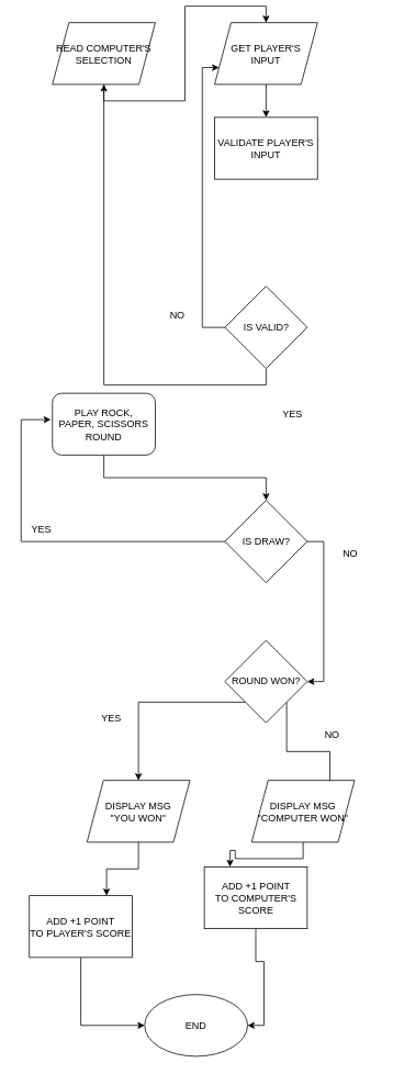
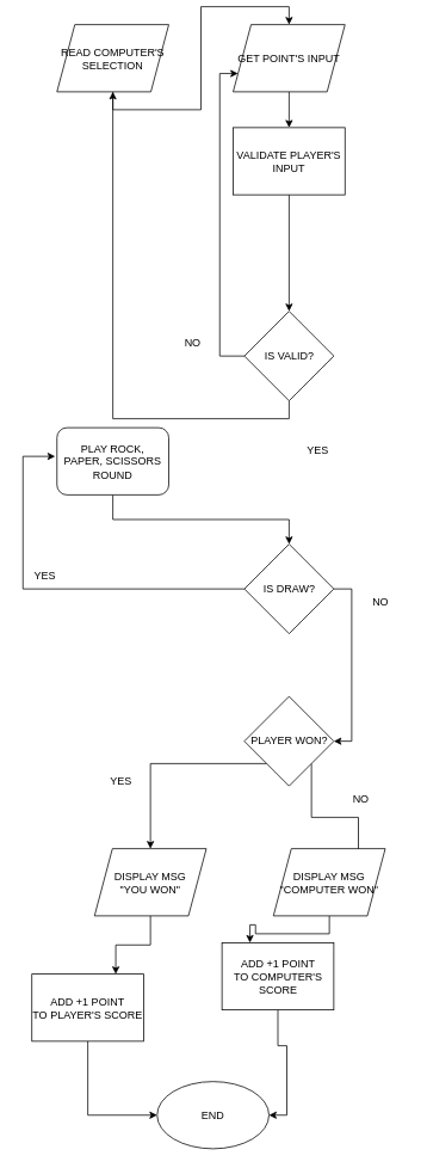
  <mxCell id="0" />
  <mxCell id="1" parent="0" />
  <mxCell id="2" style="edgeStyle=orthogonalEdgeStyle;rounded=0;orthogonalLoop=1;jettySize=auto;html=1;exitX=0.5;exitY=1;exitDx=0;exitDy=0;" edge="1" parent="1" source="3" target="5"><mxGeometry relative="1" as="geometry" /></mxCell>
- <mxCell id="3" value="GET PLAYER'S INPUT" style="shape=parallelogram;perimeter=parallelogramPerimeter;whiteSpace=wrap;html=1;fixedSize=1;" vertex="1" parent="1"><mxGeometry x="260" y="20" width="125" height="75" as="geometry" /></mxCell>
+ <mxCell id="3" value="GET POINT'S INPUT" style="shape=parallelogram;perimeter=parallelogramPerimeter;whiteSpace=wrap;html=1;fixedSize=1;" vertex="1" parent="1"><mxGeometry x="260" y="20" width="125" height="75" as="geometry" /></mxCell>
+ <mxCell id="4" style="edgeStyle=orthogonalEdgeStyle;rounded=0;orthogonalLoop=1;jettySize=auto;html=1;exitX=0.5;exitY=1;exitDx=0;exitDy=0;entryX=0.5;entryY=0;entryDx=0;entryDy=0;" edge="1" parent="1" source="5" target="8"><mxGeometry relative="1" as="geometry" /></mxCell>
  <mxCell id="5" value="VALIDATE PLAYER'S INPUT" style="rounded=0;whiteSpace=wrap;html=1;" vertex="1" parent="1"><mxGeometry x="260" y="135" width="125" height="75" as="geometry" /></mxCell>
  <mxCell id="6" style="edgeStyle=orthogonalEdgeStyle;rounded=0;orthogonalLoop=1;jettySize=auto;html=1;exitX=0;exitY=0.5;exitDx=0;exitDy=0;entryX=0;entryY=0.75;entryDx=0;entryDy=0;" edge="1" parent="1" source="8" target="3"><mxGeometry relative="1" as="geometry"><Array as="points"><mxPoint x="245" y="390" /><mxPoint x="245" y="75" /></Array></mxGeometry></mxCell>
  <mxCell id="7" style="edgeStyle=orthogonalEdgeStyle;rounded=0;orthogonalLoop=1;jettySize=auto;html=1;exitX=0.5;exitY=1;exitDx=0;exitDy=0;" edge="1" parent="1" source="8" target="10"><mxGeometry relative="1" as="geometry" /></mxCell>
  <mxCell id="8" value="IS VALID?" style="rhombus;whiteSpace=wrap;html=1;" vertex="1" parent="1"><mxGeometry x="272.5" y="340" width="100" height="100" as="geometry" /></mxCell>
  <mxCell id="9" style="edgeStyle=orthogonalEdgeStyle;rounded=0;orthogonalLoop=1;jettySize=auto;html=1;exitX=0.5;exitY=1;exitDx=0;exitDy=0;entryX=0.5;entryY=0;entryDx=0;entryDy=0;" edge="1" parent="1" source="10" target="3"><mxGeometry relative="1" as="geometry" /></mxCell>
  <mxCell id="10" value="READ COMPUTER'S SELECTION" style="shape=parallelogram;perimeter=parallelogramPerimeter;whiteSpace=wrap;html=1;fixedSize=1;" vertex="1" parent="1"><mxGeometry x="63" y="20" width="125" height="75" as="geometry" /></mxCell>
  <mxCell id="11" value="NO" style="text;html=1;strokeColor=none;fillColor=none;align=center;verticalAlign=middle;whiteSpace=wrap;rounded=0;" vertex="1" parent="1"><mxGeometry x="185" y="360" width="60" height="30" as="geometry" /></mxCell>
  <mxCell id="12" style="edgeStyle=orthogonalEdgeStyle;rounded=0;orthogonalLoop=1;jettySize=auto;html=1;exitX=0.5;exitY=1;exitDx=0;exitDy=0;entryX=0.5;entryY=0;entryDx=0;entryDy=0;" edge="1" parent="1" source="13" target="17"><mxGeometry relative="1" as="geometry" /></mxCell>
  <mxCell id="13" value="PLAY ROCK,&lt;br&gt;PAPER, SCISSORS&lt;br&gt;ROUND" style="whiteSpace=wrap;html=1;rounded=1;" vertex="1" parent="1"><mxGeometry x="63" y="470" width="125" height="75" as="geometry" /></mxCell>
  <mxCell id="14" value="YES" style="text;html=1;strokeColor=none;fillColor=none;align=center;verticalAlign=middle;whiteSpace=wrap;rounded=0;" vertex="1" parent="1"><mxGeometry x="20" y="620" width="60" height="30" as="geometry" /></mxCell>
  <mxCell id="15" style="edgeStyle=orthogonalEdgeStyle;rounded=0;orthogonalLoop=1;jettySize=auto;html=1;exitX=0;exitY=0.5;exitDx=0;exitDy=0;entryX=-0.016;entryY=0.427;entryDx=0;entryDy=0;entryPerimeter=0;" edge="1" parent="1" source="17" target="13"><mxGeometry relative="1" as="geometry"><Array as="points"><mxPoint x="25" y="650" /><mxPoint x="25" y="502" /></Array></mxGeometry></mxCell>
  <mxCell id="16" style="edgeStyle=orthogonalEdgeStyle;rounded=0;orthogonalLoop=1;jettySize=auto;html=1;exitX=1;exitY=0.5;exitDx=0;exitDy=0;entryX=1;entryY=0.5;entryDx=0;entryDy=0;" edge="1" parent="1" source="17" target="21"><mxGeometry relative="1" as="geometry" /></mxCell>
  <mxCell id="17" value="IS DRAW?" style="rhombus;whiteSpace=wrap;html=1;" vertex="1" parent="1"><mxGeometry x="272.5" y="600" width="100" height="100" as="geometry" /></mxCell>
  <mxCell id="18" value="YES" style="text;html=1;strokeColor=none;fillColor=none;align=center;verticalAlign=middle;whiteSpace=wrap;rounded=0;" vertex="1" parent="1"><mxGeometry x="325" y="480" width="60" height="30" as="geometry" /></mxCell>
  <mxCell id="19" style="edgeStyle=orthogonalEdgeStyle;rounded=0;orthogonalLoop=1;jettySize=auto;html=1;exitX=0;exitY=1;exitDx=0;exitDy=0;entryX=0.5;entryY=0;entryDx=0;entryDy=0;" edge="1" parent="1" source="21" target="24"><mxGeometry relative="1" as="geometry" /></mxCell>
  <mxCell id="20" style="edgeStyle=orthogonalEdgeStyle;rounded=0;orthogonalLoop=1;jettySize=auto;html=1;exitX=1;exitY=1;exitDx=0;exitDy=0;entryX=0.76;entryY=0.133;entryDx=0;entryDy=0;entryPerimeter=0;" edge="1" parent="1" source="21" target="28"><mxGeometry relative="1" as="geometry" /></mxCell>
- <mxCell id="21" value="ROUND WON?" style="rhombus;whiteSpace=wrap;html=1;" vertex="1" parent="1"><mxGeometry x="272.5" y="770" width="100" height="100" as="geometry" /></mxCell>
+ <mxCell id="21" value="PLAYER WON?" style="rhombus;whiteSpace=wrap;html=1;" vertex="1" parent="1"><mxGeometry x="272.5" y="770" width="100" height="100" as="geometry" /></mxCell>
  <mxCell id="22" value="NO" style="text;html=1;strokeColor=none;fillColor=none;align=center;verticalAlign=middle;whiteSpace=wrap;rounded=0;" vertex="1" parent="1"><mxGeometry x="395" y="650" width="60" height="30" as="geometry" /></mxCell>
  <mxCell id="23" style="edgeStyle=orthogonalEdgeStyle;rounded=0;orthogonalLoop=1;jettySize=auto;html=1;exitX=0.5;exitY=1;exitDx=0;exitDy=0;entryX=0.75;entryY=0;entryDx=0;entryDy=0;" edge="1" parent="1" source="24" target="26"><mxGeometry relative="1" as="geometry" /></mxCell>
  <mxCell id="24" value="DISPLAY MSG &lt;br&gt;&quot;YOU WON&quot;" style="shape=parallelogram;perimeter=parallelogramPerimeter;whiteSpace=wrap;html=1;fixedSize=1;" vertex="1" parent="1"><mxGeometry x="105" y="940" width="125" height="75" as="geometry" /></mxCell>
  <mxCell id="25" style="edgeStyle=orthogonalEdgeStyle;rounded=0;orthogonalLoop=1;jettySize=auto;html=1;exitX=0.5;exitY=1;exitDx=0;exitDy=0;entryX=0;entryY=0.5;entryDx=0;entryDy=0;" edge="1" parent="1" source="26" target="33"><mxGeometry relative="1" as="geometry" /></mxCell>
  <mxCell id="26" value="ADD +1 POINT&lt;br&gt;TO PLAYER'S SCORE" style="rounded=0;whiteSpace=wrap;html=1;" vertex="1" parent="1"><mxGeometry x="35" y="1080" width="125" height="75" as="geometry" /></mxCell>
  <mxCell id="27" style="edgeStyle=orthogonalEdgeStyle;rounded=0;orthogonalLoop=1;jettySize=auto;html=1;exitX=0.5;exitY=1;exitDx=0;exitDy=0;entryX=0.25;entryY=0;entryDx=0;entryDy=0;" edge="1" parent="1" source="28" target="30"><mxGeometry relative="1" as="geometry" /></mxCell>
  <mxCell id="28" value="DISPLAY MSG &lt;br&gt;&quot;COMPUTER WON&quot;" style="shape=parallelogram;perimeter=parallelogramPerimeter;whiteSpace=wrap;html=1;fixedSize=1;" vertex="1" parent="1"><mxGeometry x="305" y="940" width="125" height="75" as="geometry" /></mxCell>
  <mxCell id="29" style="edgeStyle=orthogonalEdgeStyle;rounded=0;orthogonalLoop=1;jettySize=auto;html=1;exitX=0.5;exitY=1;exitDx=0;exitDy=0;entryX=1;entryY=0.5;entryDx=0;entryDy=0;" edge="1" parent="1" source="30" target="33"><mxGeometry relative="1" as="geometry" /></mxCell>
  <mxCell id="30" value="ADD +1 POINT&lt;br&gt;TO COMPUTER'S SCORE" style="rounded=0;whiteSpace=wrap;html=1;" vertex="1" parent="1"><mxGeometry x="247.5" y="1045" width="125" height="75" as="geometry" /></mxCell>
  <mxCell id="31" value="YES" style="text;html=1;strokeColor=none;fillColor=none;align=center;verticalAlign=middle;whiteSpace=wrap;rounded=0;" vertex="1" parent="1"><mxGeometry x="105" y="850" width="60" height="30" as="geometry" /></mxCell>
  <mxCell id="32" value="NO" style="text;html=1;strokeColor=none;fillColor=none;align=center;verticalAlign=middle;whiteSpace=wrap;rounded=0;" vertex="1" parent="1"><mxGeometry x="372.5" y="870" width="60" height="30" as="geometry" /></mxCell>
  <mxCell id="33" value="END" style="ellipse;whiteSpace=wrap;html=1;" vertex="1" parent="1"><mxGeometry x="175" y="1200" width="125" height="75" as="geometry" /></mxCell>
